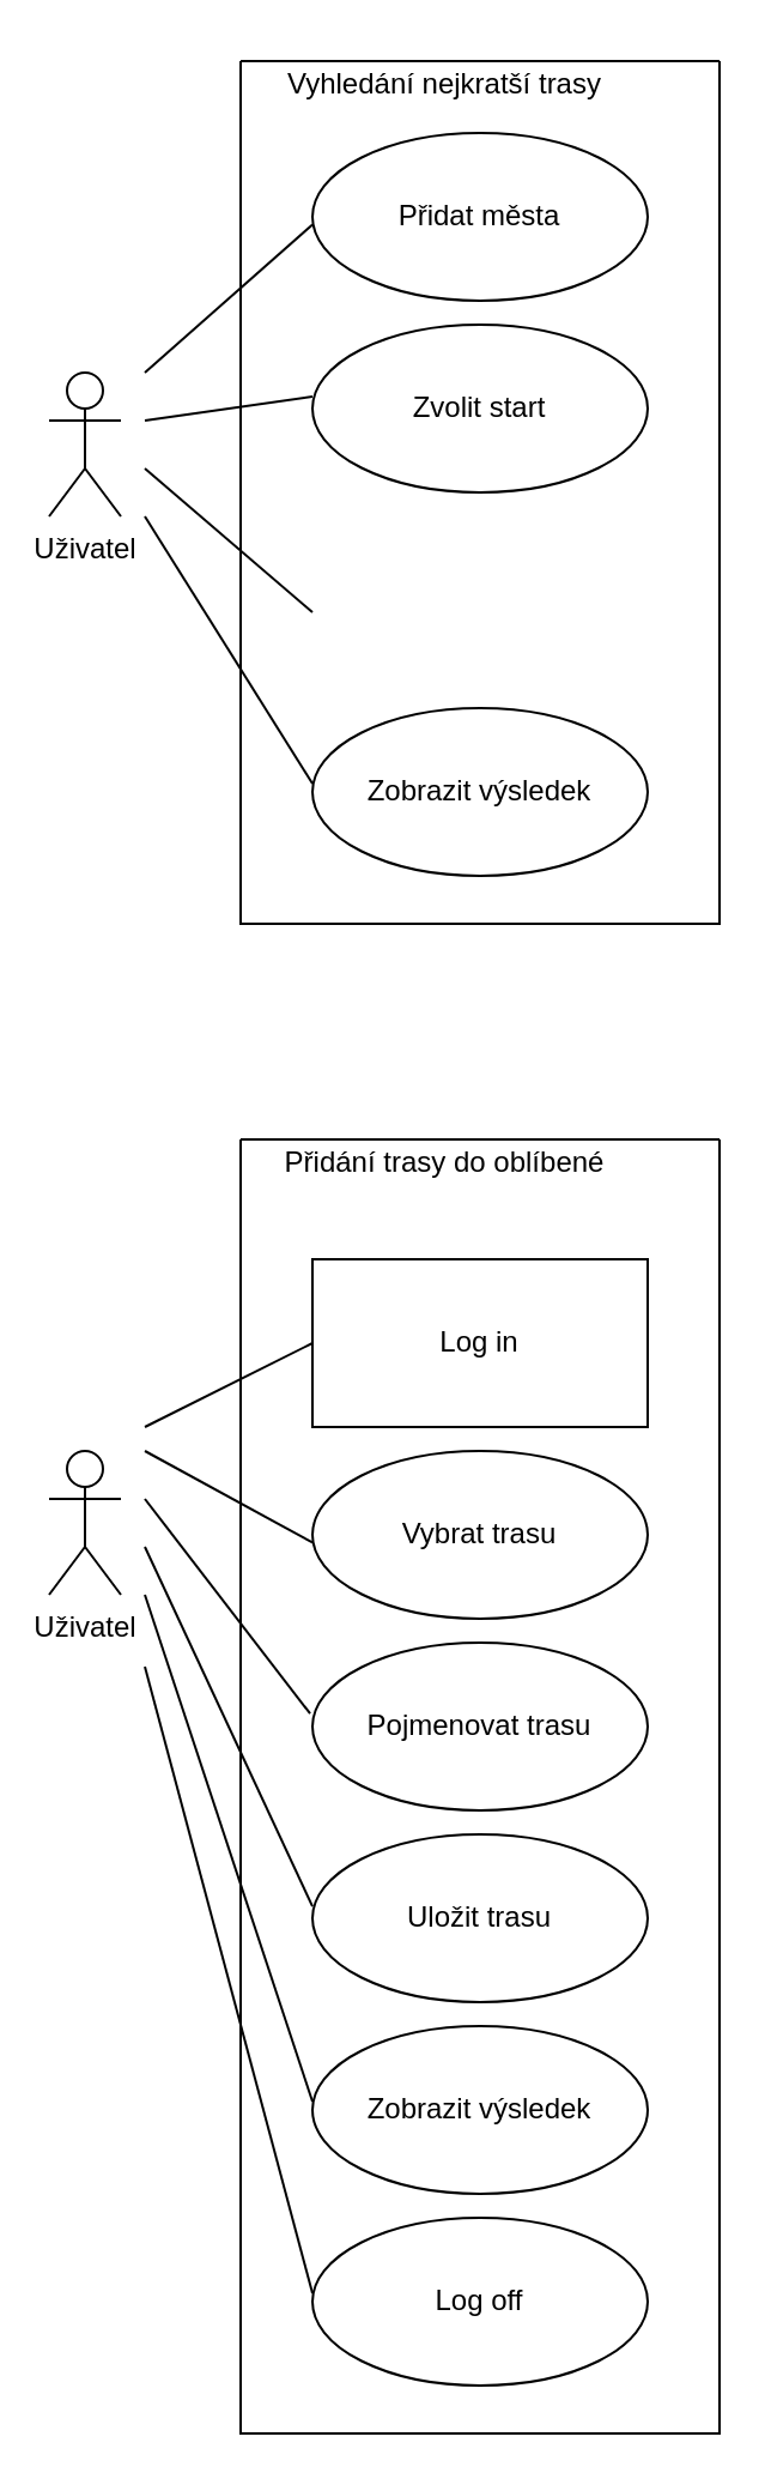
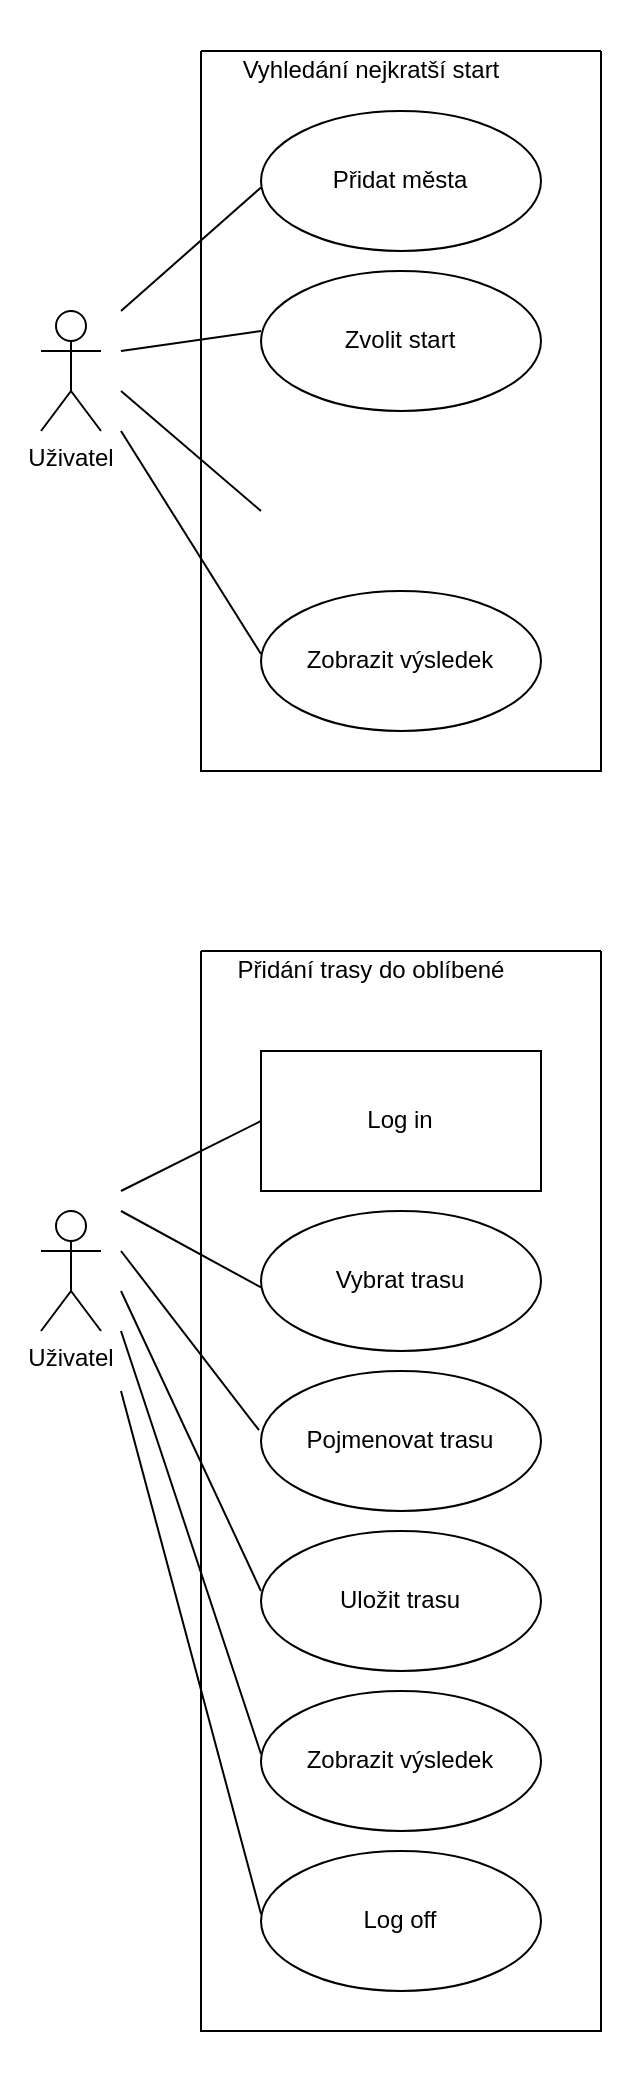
  <mxCell id="0" />
  <mxCell id="1" parent="0" />
  <mxCell id="2" value="" style="swimlane;startSize=0;" vertex="1" parent="1"><mxGeometry x="100" y="25" width="200" height="360" as="geometry" /></mxCell>
  <mxCell id="3" value="Přidat města" style="ellipse;whiteSpace=wrap;html=1;" vertex="1" parent="2"><mxGeometry x="30" y="30" width="140" height="70" as="geometry" /></mxCell>
  <mxCell id="4" value="Zvolit start" style="ellipse;whiteSpace=wrap;html=1;" vertex="1" parent="2"><mxGeometry x="30" y="110" width="140" height="70" as="geometry" /></mxCell>
  <mxCell id="5" value="Zobrazit výsledek" style="ellipse;whiteSpace=wrap;html=1;" vertex="1" parent="2"><mxGeometry x="30" y="270" width="140" height="70" as="geometry" /></mxCell>
- <mxCell id="6" value="Vyhledání nejkratší trasy" style="text;html=1;align=center;verticalAlign=middle;resizable=0;points=[];autosize=1;strokeColor=none;fillColor=none;" vertex="1" parent="2"><mxGeometry x="10" y="-5" width="150" height="30" as="geometry" /></mxCell>
+ <mxCell id="6" value="Vyhledání nejkratší start" style="text;html=1;align=center;verticalAlign=middle;resizable=0;points=[];autosize=1;strokeColor=none;fillColor=none;" vertex="1" parent="2"><mxGeometry x="10" y="-5" width="150" height="30" as="geometry" /></mxCell>
  <mxCell id="7" value="" style="endArrow=none;html=1;rounded=0;entryX=0;entryY=0.546;entryDx=0;entryDy=0;entryPerimeter=0;" edge="1" parent="2"><mxGeometry width="50" height="50" relative="1" as="geometry"><mxPoint x="-40" y="150" as="sourcePoint" /><mxPoint x="30" y="140.0" as="targetPoint" /></mxGeometry></mxCell>
  <mxCell id="8" value="" style="endArrow=none;html=1;rounded=0;entryX=0;entryY=0.546;entryDx=0;entryDy=0;entryPerimeter=0;" edge="1" parent="2"><mxGeometry width="50" height="50" relative="1" as="geometry"><mxPoint x="-40" y="170" as="sourcePoint" /><mxPoint x="30" y="230" as="targetPoint" /></mxGeometry></mxCell>
  <mxCell id="9" value="Uživatel" style="shape=umlActor;verticalLabelPosition=bottom;verticalAlign=top;html=1;" vertex="1" parent="1"><mxGeometry x="20" y="155" width="30" height="60" as="geometry" /></mxCell>
  <mxCell id="10" value="" style="endArrow=none;html=1;rounded=0;entryX=0;entryY=0.546;entryDx=0;entryDy=0;entryPerimeter=0;" edge="1" parent="1" target="3"><mxGeometry width="50" height="50" relative="1" as="geometry"><mxPoint x="60" y="155" as="sourcePoint" /><mxPoint x="110" y="185" as="targetPoint" /></mxGeometry></mxCell>
  <mxCell id="11" value="" style="endArrow=none;html=1;rounded=0;entryX=0;entryY=0.45;entryDx=0;entryDy=0;entryPerimeter=0;" edge="1" parent="1" target="5"><mxGeometry width="50" height="50" relative="1" as="geometry"><mxPoint x="60" y="215" as="sourcePoint" /><mxPoint x="110" y="235" as="targetPoint" /></mxGeometry></mxCell>
  <mxCell id="12" value="" style="swimlane;startSize=0;" vertex="1" parent="1"><mxGeometry x="100" y="475" width="200" height="540" as="geometry" /></mxCell>
  <mxCell id="13" value="Vybrat trasu" style="ellipse;whiteSpace=wrap;html=1;" vertex="1" parent="12"><mxGeometry x="30" y="130" width="140" height="70" as="geometry" /></mxCell>
  <mxCell id="14" value="Pojmenovat trasu" style="ellipse;whiteSpace=wrap;html=1;" vertex="1" parent="12"><mxGeometry x="30" y="210" width="140" height="70" as="geometry" /></mxCell>
  <mxCell id="15" value="Uložit trasu" style="ellipse;whiteSpace=wrap;html=1;" vertex="1" parent="12"><mxGeometry x="30" y="290" width="140" height="70" as="geometry" /></mxCell>
  <mxCell id="16" value="Zobrazit výsledek" style="ellipse;whiteSpace=wrap;html=1;" vertex="1" parent="12"><mxGeometry x="30" y="370" width="140" height="70" as="geometry" /></mxCell>
  <mxCell id="17" value="Přidání trasy do oblíbené" style="text;html=1;align=center;verticalAlign=middle;resizable=0;points=[];autosize=1;strokeColor=none;fillColor=none;" vertex="1" parent="12"><mxGeometry x="5" y="-5" width="160" height="30" as="geometry" /></mxCell>
  <mxCell id="18" value="" style="endArrow=none;html=1;rounded=0;entryX=-0.007;entryY=0.423;entryDx=0;entryDy=0;entryPerimeter=0;" edge="1" parent="12" target="14"><mxGeometry width="50" height="50" relative="1" as="geometry"><mxPoint x="-40" y="150" as="sourcePoint" /><mxPoint x="30" y="140.0" as="targetPoint" /></mxGeometry></mxCell>
  <mxCell id="19" value="" style="endArrow=none;html=1;rounded=0;entryX=0;entryY=0.429;entryDx=0;entryDy=0;entryPerimeter=0;" edge="1" parent="12" target="15"><mxGeometry width="50" height="50" relative="1" as="geometry"><mxPoint x="-40" y="170" as="sourcePoint" /><mxPoint x="30" y="230" as="targetPoint" /></mxGeometry></mxCell>
  <mxCell id="20" value="Log in" style="whiteSpace=wrap;html=1;rounded=0;" vertex="1" parent="12"><mxGeometry x="30" y="50" width="140" height="70" as="geometry" /></mxCell>
  <mxCell id="21" value="" style="endArrow=none;html=1;rounded=0;entryX=0;entryY=0.5;entryDx=0;entryDy=0;" edge="1" parent="12" target="20"><mxGeometry width="50" height="50" relative="1" as="geometry"><mxPoint x="-40" y="120" as="sourcePoint" /><mxPoint x="25" y="78.22" as="targetPoint" /></mxGeometry></mxCell>
  <mxCell id="22" value="Log off" style="ellipse;whiteSpace=wrap;html=1;" vertex="1" parent="12"><mxGeometry x="30" y="450" width="140" height="70" as="geometry" /></mxCell>
  <mxCell id="23" value="Uživatel" style="shape=umlActor;verticalLabelPosition=bottom;verticalAlign=top;html=1;" vertex="1" parent="1"><mxGeometry x="20" y="605" width="30" height="60" as="geometry" /></mxCell>
  <mxCell id="24" value="" style="endArrow=none;html=1;rounded=0;entryX=0;entryY=0.546;entryDx=0;entryDy=0;entryPerimeter=0;" edge="1" parent="1" target="13"><mxGeometry width="50" height="50" relative="1" as="geometry"><mxPoint x="60" y="605" as="sourcePoint" /><mxPoint x="110" y="635" as="targetPoint" /></mxGeometry></mxCell>
  <mxCell id="25" value="" style="endArrow=none;html=1;rounded=0;entryX=0;entryY=0.45;entryDx=0;entryDy=0;entryPerimeter=0;" edge="1" parent="1" target="16"><mxGeometry width="50" height="50" relative="1" as="geometry"><mxPoint x="60" y="665" as="sourcePoint" /><mxPoint x="110" y="685" as="targetPoint" /></mxGeometry></mxCell>
  <mxCell id="26" value="" style="endArrow=none;html=1;rounded=0;entryX=0;entryY=0.45;entryDx=0;entryDy=0;entryPerimeter=0;" edge="1" parent="1"><mxGeometry width="50" height="50" relative="1" as="geometry"><mxPoint x="60" y="695" as="sourcePoint" /><mxPoint x="130" y="956.5" as="targetPoint" /></mxGeometry></mxCell>
